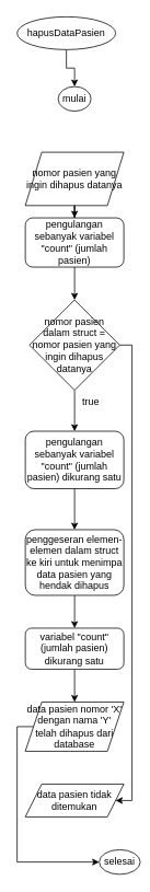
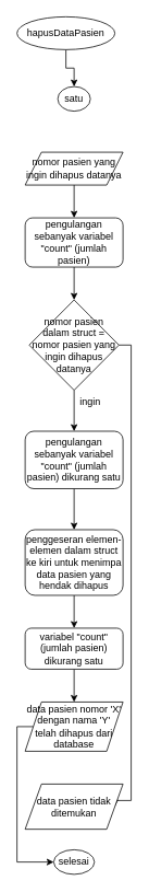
  <mxCell id="0" />
  <mxCell id="1" parent="0" />
- <mxCell id="2" value="mulai" style="ellipse;whiteSpace=wrap;html=1;" vertex="1" parent="1"><mxGeometry x="70" y="105" width="40" height="30" as="geometry" /></mxCell>
+ <mxCell id="2" value="satu" style="ellipse;whiteSpace=wrap;html=1;" vertex="1" parent="1"><mxGeometry x="70" y="105" width="40" height="30" as="geometry" /></mxCell>
  <mxCell id="3" value="" style="edgeStyle=orthogonalEdgeStyle;rounded=0;orthogonalLoop=1;jettySize=auto;html=1;" edge="1" parent="1" source="4" target="6"><mxGeometry relative="1" as="geometry" /></mxCell>
- <mxCell id="4" value="nomor pasien yang ingin dihapus datanya" style="shape=parallelogram;perimeter=parallelogramPerimeter;whiteSpace=wrap;html=1;fixedSize=1;" vertex="1" parent="1"><mxGeometry x="30" y="185" width="120" height="65" as="geometry" /></mxCell>
+ <mxCell id="4" value="nomor pasien yang ingin dihapus datanya" style="shape=parallelogram;perimeter=parallelogramPerimeter;whiteSpace=wrap;html=1;fixedSize=1;" vertex="1" parent="1"><mxGeometry x="30" y="185" width="120" height="40" as="geometry" /></mxCell>
  <mxCell id="5" value="" style="edgeStyle=orthogonalEdgeStyle;rounded=0;orthogonalLoop=1;jettySize=auto;html=1;" edge="1" parent="1" source="6" target="9"><mxGeometry relative="1" as="geometry" /></mxCell>
  <mxCell id="6" value="pengulangan sebanyak variabel &quot;count&quot; (jumlah pasien)" style="rounded=1;whiteSpace=wrap;html=1;" vertex="1" parent="1"><mxGeometry x="30" y="265" width="120" height="60" as="geometry" /></mxCell>
  <mxCell id="7" value="" style="edgeStyle=orthogonalEdgeStyle;rounded=0;orthogonalLoop=1;jettySize=auto;html=1;" edge="1" parent="1" source="9" target="11"><mxGeometry relative="1" as="geometry" /></mxCell>
  <mxCell id="8" style="edgeStyle=orthogonalEdgeStyle;rounded=0;orthogonalLoop=1;jettySize=auto;html=1;entryX=1;entryY=0.5;entryDx=0;entryDy=0;" edge="1" parent="1" source="9" target="19"><mxGeometry relative="1" as="geometry"><Array as="points"><mxPoint x="160" y="420" /><mxPoint x="160" y="975" /></Array></mxGeometry></mxCell>
  <mxCell id="9" value="nomor pasien dalam struct = nomor pasien yang ingin dihapus datanya" style="rhombus;whiteSpace=wrap;html=1;" vertex="1" parent="1"><mxGeometry x="35" y="365" width="110" height="110" as="geometry" /></mxCell>
  <mxCell id="10" value="" style="edgeStyle=orthogonalEdgeStyle;rounded=0;orthogonalLoop=1;jettySize=auto;html=1;" edge="1" parent="1" source="11" target="14"><mxGeometry relative="1" as="geometry" /></mxCell>
  <mxCell id="11" value="pengulangan sebanyak variabel &quot;count&quot; (jumlah pasien) dikurang satu" style="rounded=1;whiteSpace=wrap;html=1;" vertex="1" parent="1"><mxGeometry x="30" y="525" width="120" height="70" as="geometry" /></mxCell>
- <mxCell id="12" value="true" style="text;html=1;align=center;verticalAlign=middle;whiteSpace=wrap;rounded=0;" vertex="1" parent="1"><mxGeometry x="80" y="475" width="60" height="30" as="geometry" /></mxCell>
+ <mxCell id="12" value="ingin" style="text;html=1;align=center;verticalAlign=middle;whiteSpace=wrap;rounded=0;" vertex="1" parent="1"><mxGeometry x="80" y="475" width="60" height="30" as="geometry" /></mxCell>
  <mxCell id="13" value="" style="edgeStyle=orthogonalEdgeStyle;rounded=0;orthogonalLoop=1;jettySize=auto;html=1;" edge="1" parent="1" source="14" target="16"><mxGeometry relative="1" as="geometry" /></mxCell>
  <mxCell id="14" value="penggeseran elemen-elemen dalam struct ke kiri untuk menimpa data pasien yang hendak dihapus" style="rounded=1;whiteSpace=wrap;html=1;" vertex="1" parent="1"><mxGeometry x="30" y="645" width="120" height="80" as="geometry" /></mxCell>
  <mxCell id="15" value="" style="edgeStyle=orthogonalEdgeStyle;rounded=0;orthogonalLoop=1;jettySize=auto;html=1;" edge="1" parent="1" source="16" target="18"><mxGeometry relative="1" as="geometry" /></mxCell>
  <mxCell id="16" value="variabel &quot;count&quot; (jumlah pasien) dikurang satu" style="rounded=1;whiteSpace=wrap;html=1;" vertex="1" parent="1"><mxGeometry x="30" y="765" width="120" height="50" as="geometry" /></mxCell>
  <mxCell id="17" style="edgeStyle=orthogonalEdgeStyle;rounded=0;orthogonalLoop=1;jettySize=auto;html=1;entryX=0;entryY=0.5;entryDx=0;entryDy=0;" edge="1" parent="1" source="18" target="20"><mxGeometry relative="1" as="geometry"><Array as="points"><mxPoint x="20" y="885" /><mxPoint x="20" y="1050" /></Array></mxGeometry></mxCell>
  <mxCell id="18" value="data pasien nomor 'X' dengan nama 'Y' telah dihapus dari database" style="shape=parallelogram;perimeter=parallelogramPerimeter;whiteSpace=wrap;html=1;fixedSize=1;" vertex="1" parent="1"><mxGeometry x="30" y="855" width="120" height="60" as="geometry" /></mxCell>
- <mxCell id="19" value="data pasien tidak ditemukan" style="shape=parallelogram;perimeter=parallelogramPerimeter;whiteSpace=wrap;html=1;fixedSize=1;" vertex="1" parent="1"><mxGeometry x="30" y="955" width="120" height="40" as="geometry" /></mxCell>
- <mxCell id="20" value="selesai" style="ellipse;whiteSpace=wrap;html=1;" vertex="1" parent="1"><mxGeometry x="120" y="1035" width="50" height="30" as="geometry" /></mxCell>
+ <mxCell id="19" value="data pasien tidak ditemukan" style="shape=parallelogram;perimeter=parallelogramPerimeter;whiteSpace=wrap;html=1;fixedSize=1;" vertex="1" parent="1"><mxGeometry x="30" y="955" width="120" height="55" as="geometry" /></mxCell>
+ <mxCell id="20" value="selesai" style="ellipse;whiteSpace=wrap;html=1;" vertex="1" parent="1"><mxGeometry x="65" y="1035" width="50" height="30" as="geometry" /></mxCell>
  <mxCell id="21" value="" style="edgeStyle=orthogonalEdgeStyle;rounded=0;orthogonalLoop=1;jettySize=auto;html=1;" edge="1" parent="1" source="22" target="2"><mxGeometry relative="1" as="geometry" /></mxCell>
  <mxCell id="22" value="hapusDataPasien" style="ellipse;whiteSpace=wrap;html=1;" vertex="1" parent="1"><mxGeometry x="20" y="20" width="120" height="40" as="geometry" /></mxCell>
